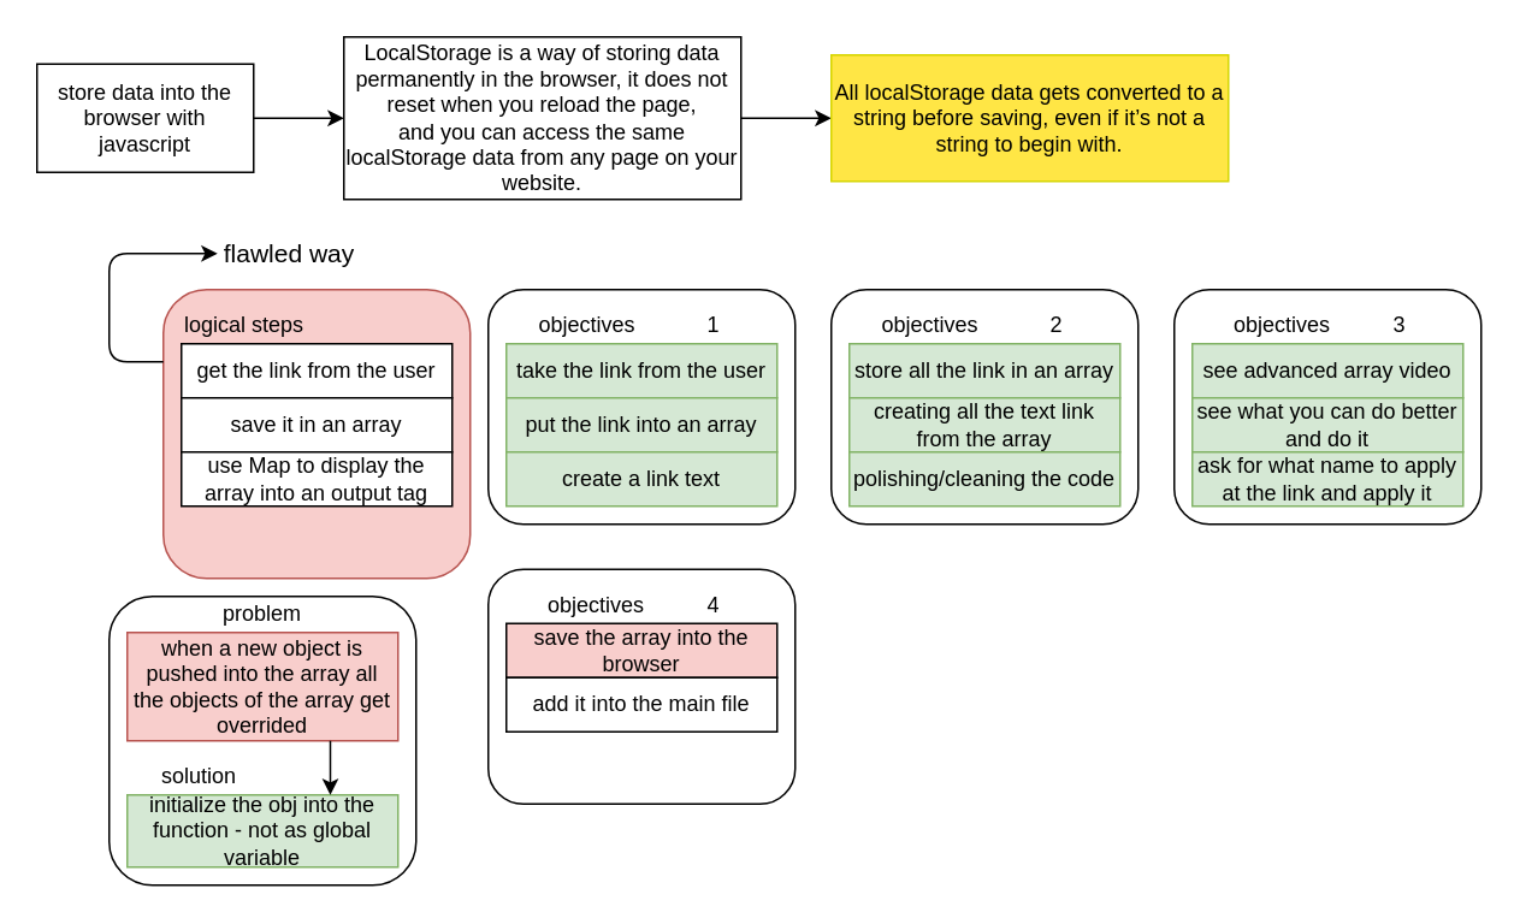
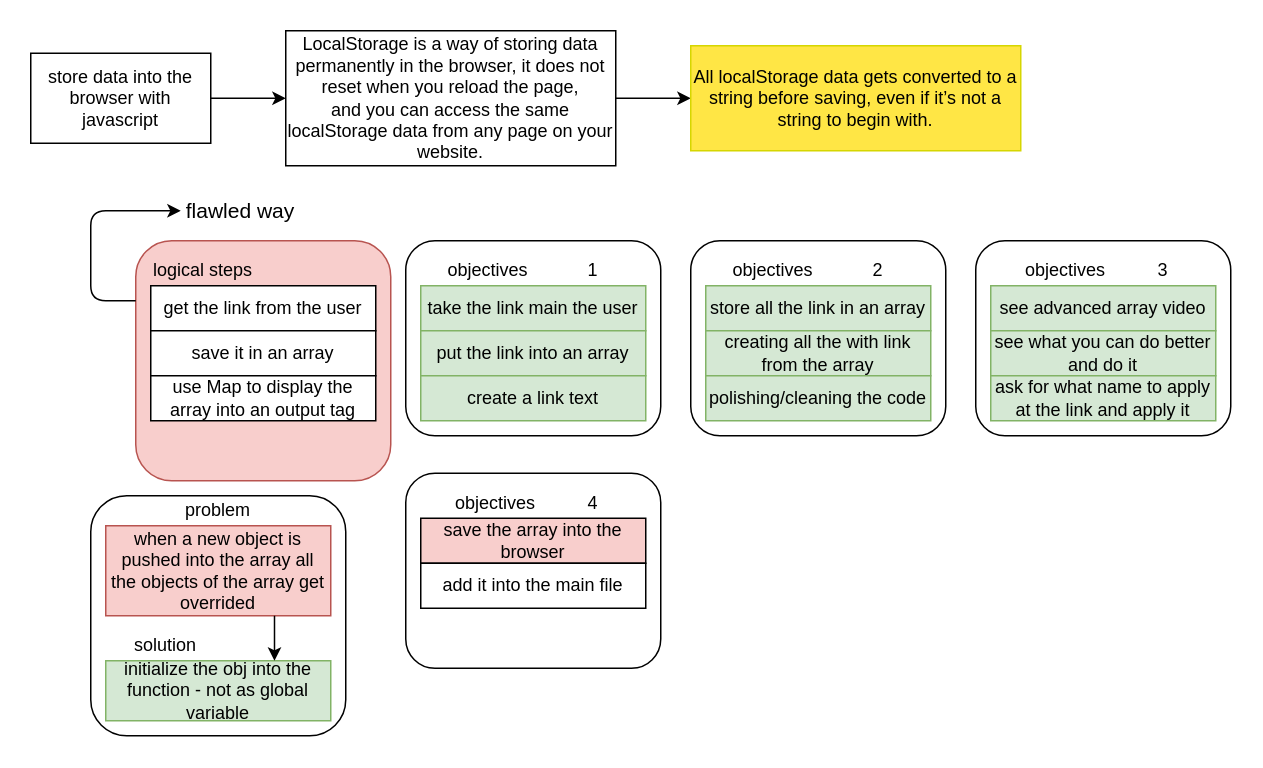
  <mxCell id="0" />
  <mxCell id="1" parent="0" />
  <mxCell id="2" value="" style="rounded=1;whiteSpace=wrap;html=1;fillColor=#f8cecc;strokeColor=#b85450;" parent="1" vertex="1"><mxGeometry x="90" y="160" width="170" height="160" as="geometry" /></mxCell>
  <mxCell id="3" value="" style="edgeStyle=orthogonalEdgeStyle;rounded=0;orthogonalLoop=1;jettySize=auto;html=1;" parent="1" source="4" target="6" edge="1"><mxGeometry relative="1" as="geometry" /></mxCell>
  <mxCell id="4" value="store data into the browser with javascript" style="rounded=0;whiteSpace=wrap;html=1;" parent="1" vertex="1"><mxGeometry y="35" width="120" height="60" as="geometry" x="20" /></mxCell>
  <mxCell id="5" value="" style="edgeStyle=orthogonalEdgeStyle;rounded=0;orthogonalLoop=1;jettySize=auto;html=1;" parent="1" source="6" target="7" edge="1"><mxGeometry relative="1" as="geometry" /></mxCell>
  <mxCell id="6" value="LocalStorage is a way of storing data permanently in the browser,&amp;nbsp;it does not reset when you reload the page, &lt;br&gt;and you can access the same localStorage data from any page on your &lt;br&gt;website." style="rounded=0;whiteSpace=wrap;html=1;" parent="1" vertex="1"><mxGeometry x="190" width="220" height="90" as="geometry" y="20" /></mxCell>
  <mxCell id="7" value="All localStorage data gets converted to a string before saving, even if it’s not a string to begin with." style="rounded=0;whiteSpace=wrap;html=1;strokeColor=#D6D600;fillColor=#FFE645;" parent="1" vertex="1"><mxGeometry x="460" y="30" width="220" height="70" as="geometry" /></mxCell>
  <mxCell id="8" value="get the link from the user" style="rounded=0;whiteSpace=wrap;html=1;" parent="1" vertex="1"><mxGeometry x="100" y="190" width="150" height="30" as="geometry" /></mxCell>
  <mxCell id="9" value="save it in an array" style="rounded=0;whiteSpace=wrap;html=1;" parent="1" vertex="1"><mxGeometry x="100" y="220" width="150" height="30" as="geometry" /></mxCell>
  <mxCell id="10" value="use Map to display the array into an output tag" style="rounded=0;whiteSpace=wrap;html=1;" parent="1" vertex="1"><mxGeometry x="100" y="250" width="150" height="30" as="geometry" /></mxCell>
  <mxCell id="11" value="logical steps" style="text;html=1;strokeColor=none;fillColor=none;align=center;verticalAlign=middle;whiteSpace=wrap;rounded=0;" parent="1" vertex="1"><mxGeometry x="100" y="170" width="70" height="20" as="geometry" /></mxCell>
  <mxCell id="12" value="" style="rounded=1;whiteSpace=wrap;html=1;" parent="1" vertex="1"><mxGeometry x="270" y="160" width="170" height="130" as="geometry" /></mxCell>
  <mxCell id="13" value="objectives" style="text;html=1;strokeColor=none;fillColor=none;align=center;verticalAlign=middle;whiteSpace=wrap;rounded=0;" parent="1" vertex="1"><mxGeometry x="290" y="170" width="70" height="20" as="geometry" /></mxCell>
- <mxCell id="14" value="take the link from the user" style="rounded=0;whiteSpace=wrap;html=1;fillColor=#d5e8d4;strokeColor=#82b366;" parent="1" vertex="1"><mxGeometry x="280" y="190" width="150" height="30" as="geometry" /></mxCell>
+ <mxCell id="14" value="take the link main the user" style="rounded=0;whiteSpace=wrap;html=1;fillColor=#d5e8d4;strokeColor=#82b366;" parent="1" vertex="1"><mxGeometry x="280" y="190" width="150" height="30" as="geometry" /></mxCell>
  <mxCell id="15" value="put the link into an array" style="rounded=0;whiteSpace=wrap;html=1;fillColor=#d5e8d4;strokeColor=#82b366;" parent="1" vertex="1"><mxGeometry x="280" y="220" width="150" height="30" as="geometry" /></mxCell>
  <mxCell id="16" value="create a link text" style="rounded=0;whiteSpace=wrap;html=1;fillColor=#d5e8d4;strokeColor=#82b366;" parent="1" vertex="1"><mxGeometry x="280" y="250" width="150" height="30" as="geometry" /></mxCell>
  <mxCell id="17" value="1" style="text;html=1;strokeColor=none;fillColor=none;align=center;verticalAlign=middle;whiteSpace=wrap;rounded=0;" parent="1" vertex="1"><mxGeometry x="360" y="170" width="70" height="20" as="geometry" /></mxCell>
  <mxCell id="18" value="" style="rounded=1;whiteSpace=wrap;html=1;" parent="1" vertex="1"><mxGeometry x="460" y="160" width="170" height="130" as="geometry" /></mxCell>
  <mxCell id="19" value="objectives" style="text;html=1;strokeColor=none;fillColor=none;align=center;verticalAlign=middle;whiteSpace=wrap;rounded=0;" parent="1" vertex="1"><mxGeometry x="480" y="170" width="70" height="20" as="geometry" /></mxCell>
  <mxCell id="20" value="store all the link in an array" style="rounded=0;whiteSpace=wrap;html=1;fillColor=#d5e8d4;strokeColor=#82b366;" parent="1" vertex="1"><mxGeometry x="470" y="190" width="150" height="30" as="geometry" /></mxCell>
  <mxCell id="21" value="2" style="text;html=1;strokeColor=none;fillColor=none;align=center;verticalAlign=middle;whiteSpace=wrap;rounded=0;" parent="1" vertex="1"><mxGeometry x="550" y="170" width="70" height="20" as="geometry" /></mxCell>
- <mxCell id="22" value="creating all the text link from the array" style="rounded=0;whiteSpace=wrap;html=1;fillColor=#d5e8d4;strokeColor=#82b366;" parent="1" vertex="1"><mxGeometry x="470" y="220" width="150" height="30" as="geometry" /></mxCell>
+ <mxCell id="22" value="creating all the with link from the array" style="rounded=0;whiteSpace=wrap;html=1;fillColor=#d5e8d4;strokeColor=#82b366;" parent="1" vertex="1"><mxGeometry x="470" y="220" width="150" height="30" as="geometry" /></mxCell>
  <mxCell id="23" value="polishing/cleaning the code" style="rounded=0;whiteSpace=wrap;html=1;fillColor=#d5e8d4;strokeColor=#82b366;" parent="1" vertex="1"><mxGeometry x="470" y="250" width="150" height="30" as="geometry" /></mxCell>
  <mxCell id="24" value="" style="rounded=1;whiteSpace=wrap;html=1;" parent="1" vertex="1"><mxGeometry x="650" y="160" width="170" height="130" as="geometry" /></mxCell>
  <mxCell id="25" value="objectives" style="text;html=1;strokeColor=none;fillColor=none;align=center;verticalAlign=middle;whiteSpace=wrap;rounded=0;" parent="1" vertex="1"><mxGeometry x="670" y="170" width="80" height="20" as="geometry" /></mxCell>
  <mxCell id="26" value="see advanced array video" style="rounded=0;whiteSpace=wrap;html=1;fillColor=#d5e8d4;strokeColor=#82b366;" parent="1" vertex="1"><mxGeometry x="660" y="190" width="150" height="30" as="geometry" /></mxCell>
  <mxCell id="27" value="3" style="text;html=1;strokeColor=none;fillColor=none;align=center;verticalAlign=middle;whiteSpace=wrap;rounded=0;" parent="1" vertex="1"><mxGeometry x="740" y="170" width="70" height="20" as="geometry" /></mxCell>
  <mxCell id="28" value="see what you can do better and do it" style="rounded=0;whiteSpace=wrap;html=1;fillColor=#d5e8d4;strokeColor=#82b366;" parent="1" vertex="1"><mxGeometry x="660" y="220" width="150" height="30" as="geometry" /></mxCell>
  <mxCell id="29" value="ask for what name to apply at the link and apply it" style="rounded=0;whiteSpace=wrap;html=1;fillColor=#d5e8d4;strokeColor=#82b366;" parent="1" vertex="1"><mxGeometry x="660" y="250" width="150" height="30" as="geometry" /></mxCell>
  <mxCell id="30" value="" style="rounded=1;whiteSpace=wrap;html=1;" parent="1" vertex="1"><mxGeometry x="60" y="330" width="170" height="160" as="geometry" /></mxCell>
  <mxCell id="31" value="problem" style="text;html=1;strokeColor=none;fillColor=none;align=center;verticalAlign=middle;whiteSpace=wrap;rounded=0;" parent="1" vertex="1"><mxGeometry x="105" y="330" width="80" height="20" as="geometry" /></mxCell>
  <mxCell id="32" value="when a new object is pushed into the array all the objects of the array get overrided" style="rounded=0;whiteSpace=wrap;html=1;fillColor=#f8cecc;strokeColor=#b85450;" parent="1" vertex="1"><mxGeometry x="70" y="350" width="150" height="60" as="geometry" /></mxCell>
  <mxCell id="33" value="initialize the obj into the function - not as global variable" style="rounded=0;whiteSpace=wrap;html=1;fillColor=#d5e8d4;strokeColor=#82b366;" vertex="1" parent="1"><mxGeometry x="70" y="440" width="150" height="40" as="geometry" /></mxCell>
  <mxCell id="34" value="" style="endArrow=classic;html=1;exitX=0.75;exitY=1;exitDx=0;exitDy=0;entryX=0.75;entryY=0;entryDx=0;entryDy=0;" edge="1" parent="1" source="32" target="33"><mxGeometry width="50" height="50" relative="1" as="geometry"><mxPoint x="370" y="400" as="sourcePoint" /><mxPoint x="420" y="350" as="targetPoint" /></mxGeometry></mxCell>
  <mxCell id="35" value="solution" style="text;html=1;strokeColor=none;fillColor=none;align=center;verticalAlign=middle;whiteSpace=wrap;rounded=0;" vertex="1" parent="1"><mxGeometry x="70" y="420" width="80" height="20" as="geometry" /></mxCell>
  <mxCell id="36" value="" style="rounded=1;whiteSpace=wrap;html=1;" vertex="1" parent="1"><mxGeometry x="270" y="315" width="170" height="130" as="geometry" /></mxCell>
  <mxCell id="37" value="objectives" style="text;html=1;strokeColor=none;fillColor=none;align=center;verticalAlign=middle;whiteSpace=wrap;rounded=0;" vertex="1" parent="1"><mxGeometry x="290" y="325" width="80" height="20" as="geometry" /></mxCell>
  <mxCell id="38" value="save the array into the browser" style="rounded=0;whiteSpace=wrap;html=1;fillColor=#f8cecc;" vertex="1" parent="1"><mxGeometry x="280" y="345" width="150" height="30" as="geometry" /></mxCell>
  <mxCell id="39" value="4" style="text;html=1;strokeColor=none;fillColor=none;align=center;verticalAlign=middle;whiteSpace=wrap;rounded=0;" vertex="1" parent="1"><mxGeometry x="360" y="325" width="70" height="20" as="geometry" /></mxCell>
  <mxCell id="40" value="" style="endArrow=classic;html=1;exitX=0;exitY=0.25;exitDx=0;exitDy=0;entryX=0;entryY=0.5;entryDx=0;entryDy=0;" edge="1" parent="1" source="2" target="41"><mxGeometry width="50" height="50" relative="1" as="geometry"><mxPoint x="350" y="320" as="sourcePoint" /><mxPoint x="60" y="120" as="targetPoint" /><Array as="points"><mxPoint x="60" y="200" /><mxPoint x="60" y="140" /></Array></mxGeometry></mxCell>
  <mxCell id="41" value="&lt;font style=&quot;font-size: 14px&quot;&gt;flawled way&lt;/font&gt;" style="text;html=1;strokeColor=none;fillColor=none;align=center;verticalAlign=middle;whiteSpace=wrap;rounded=0;" vertex="1" parent="1"><mxGeometry x="120" y="130" width="80" height="20" as="geometry" /></mxCell>
  <mxCell id="42" value="add it into the main file" style="rounded=0;whiteSpace=wrap;html=1;" vertex="1" parent="1"><mxGeometry x="280" y="375" width="150" height="30" as="geometry" /></mxCell>
